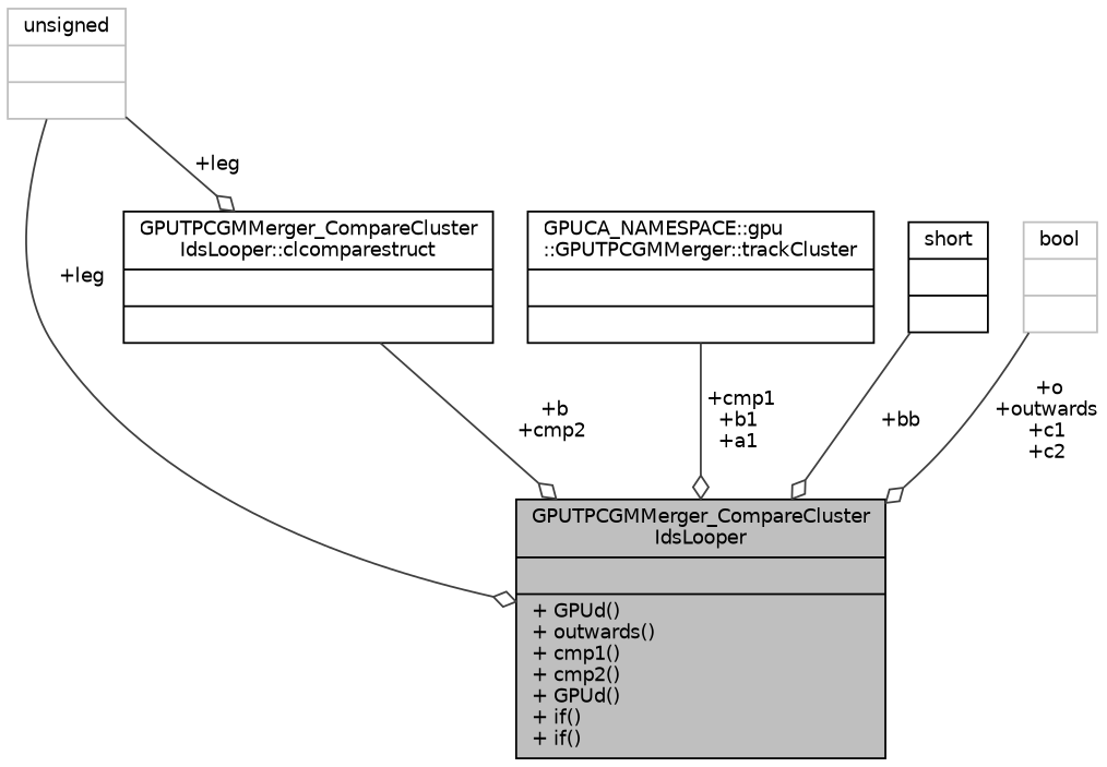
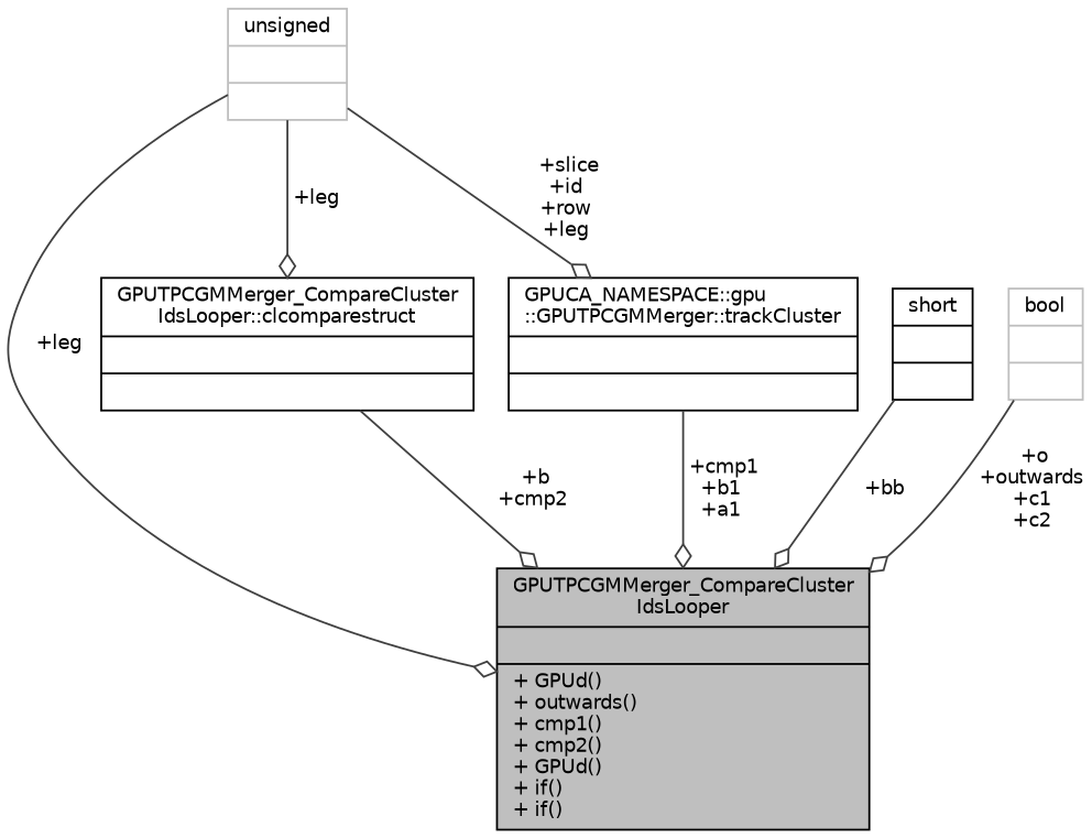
  digraph {
    node [color=black fontname=Helvetica fontsize=10 shape=record]
    edge [arrowhead=odiamond color=grey25 fontname=Helvetica fontsize=10 labelfontname=Helvetica labelfontsize=10 style=solid]
    n1 [fillcolor=grey75 fontcolor=black height=0.2 label="{GPUTPCGMMerger_CompareCluster\lIdsLooper\n||+ GPUd()\l+ outwards()\l+ cmp1()\l+ cmp2()\l+ GPUd()\l+ if()\l+ if()\l}" style=filled width=0.4]
    n2 [height=0.2 label="{GPUTPCGMMerger_CompareCluster\lIdsLooper::clcomparestruct\n||}" width=0.4]
    n3 [color=grey75 height=0.2 label="{unsigned\n||}" width=0.4]
    n4 [height=0.2 label="{GPUCA_NAMESPACE::gpu\l::GPUTPCGMMerger::trackCluster\n||}" width=0.4]
    n5 [height=0.2 label="{short\n||}" width=0.4]
    n6 [color=grey75 height=0.2 label="{bool\n||}" width=0.4]
    n2 -> n1 [label=" +b\n+cmp2"]
    n3 -> n1 [label=" +leg"]
    n3 -> n2 [label=" +leg"]
+   n3 -> n4 [label=" +slice\n+id\n+row\n+leg"]
    n4 -> n1 [label=" +cmp1\n+b1\n+a1"]
    n5 -> n1 [label=" +bb"]
    n6 -> n1 [label=" +o\n+outwards\n+c1\n+c2"]
  }
